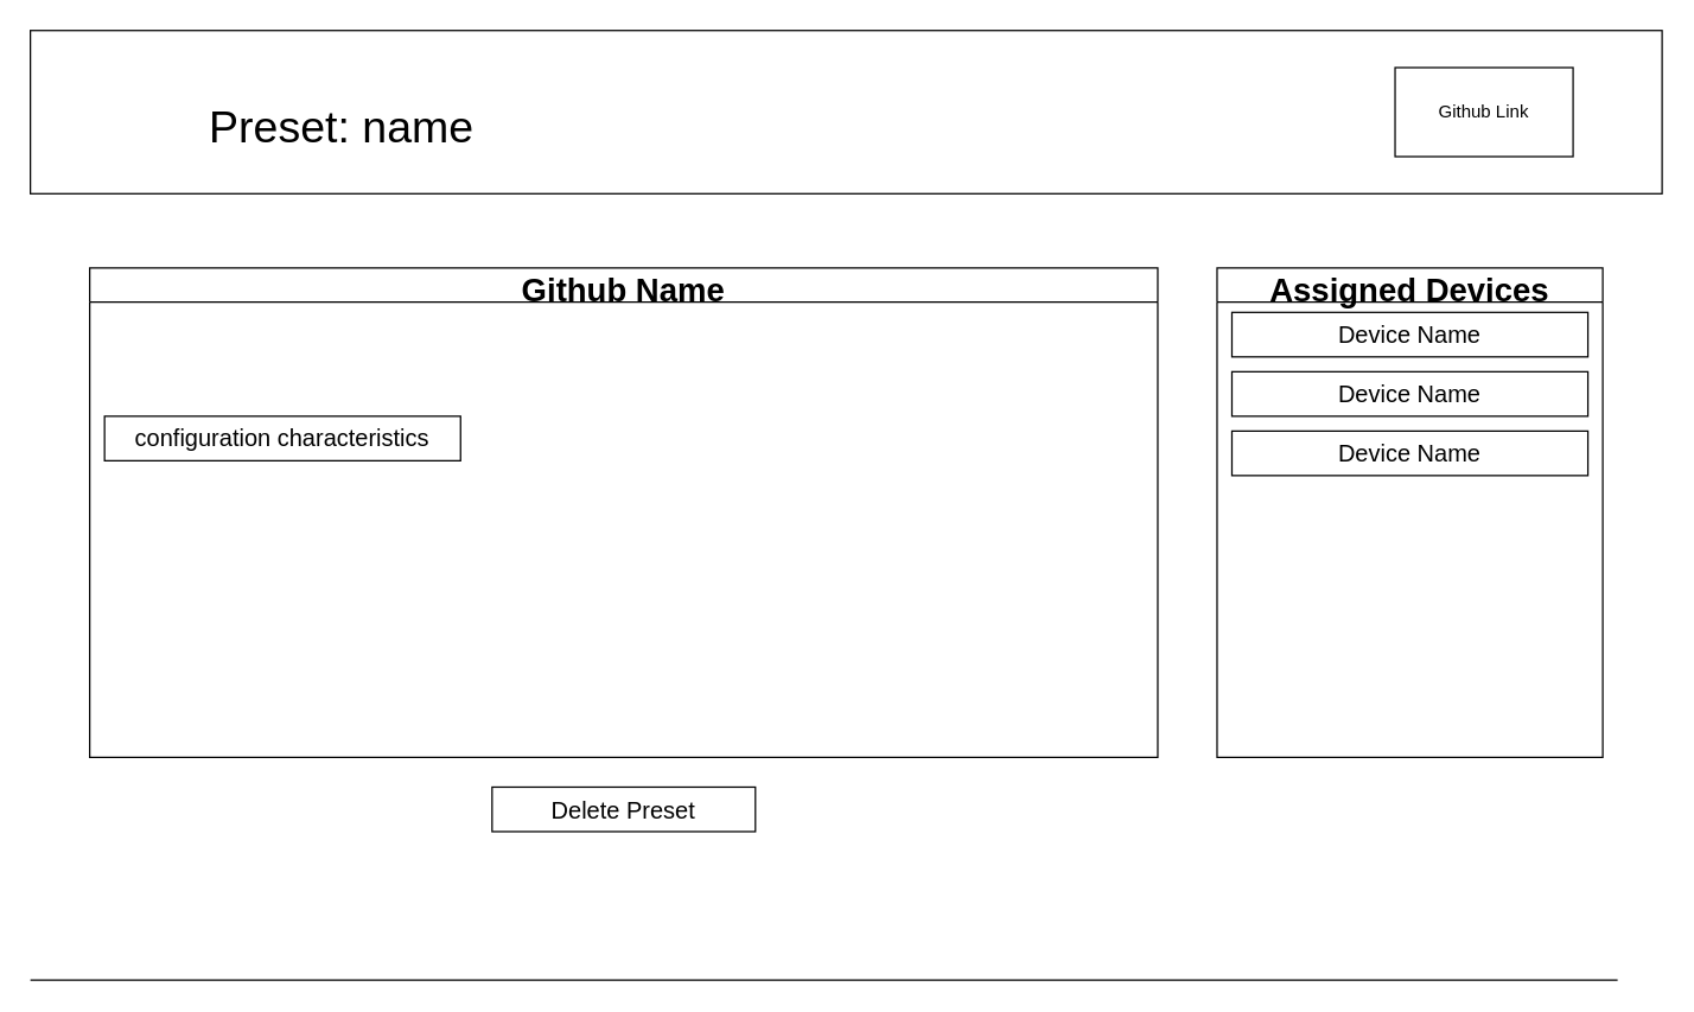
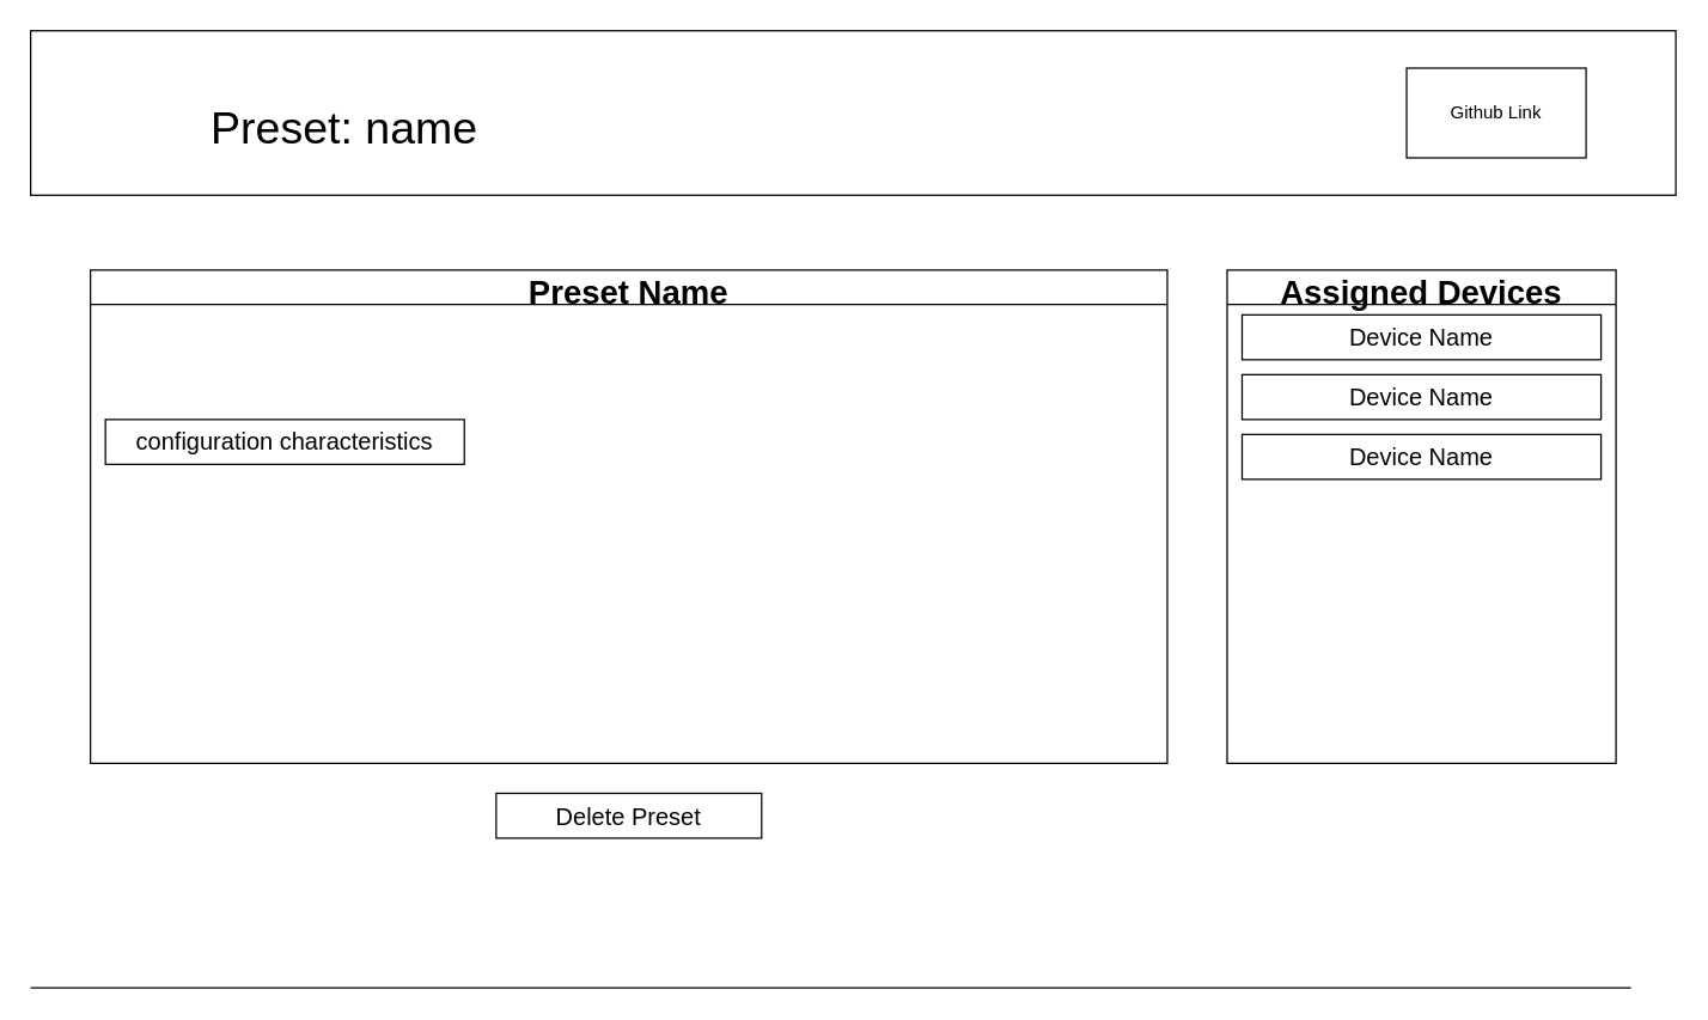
  <mxCell id="0" />
  <mxCell id="1" parent="0" />
  <mxCell id="2" value="" style="rounded=0;whiteSpace=wrap;html=1;" parent="1" vertex="1"><mxGeometry width="1100" height="110" as="geometry" x="20" y="20" /></mxCell>
  <mxCell id="3" value="&lt;font style=&quot;font-size: 30px;&quot;&gt;Preset: name&lt;/font&gt;" style="text;html=1;strokeColor=none;fillColor=none;align=center;verticalAlign=middle;whiteSpace=wrap;rounded=0;" parent="1" vertex="1"><mxGeometry x="80" y="45" width="300" height="80" as="geometry" /></mxCell>
- <mxCell id="4" value="&lt;font style=&quot;font-size: 22px;&quot;&gt;Github Name&lt;/font&gt;" style="swimlane;whiteSpace=wrap;html=1;fontSize=30;" parent="1" vertex="1"><mxGeometry x="60" y="180" width="720" height="330" as="geometry" /></mxCell>
+ <mxCell id="4" value="&lt;font style=&quot;font-size: 22px;&quot;&gt;Preset Name&lt;/font&gt;" style="swimlane;whiteSpace=wrap;html=1;fontSize=30;" parent="1" vertex="1"><mxGeometry x="60" y="180" width="720" height="330" as="geometry" /></mxCell>
  <mxCell id="5" value="configuration characteristics" style="rounded=0;whiteSpace=wrap;html=1;fontSize=16;" parent="4" vertex="1"><mxGeometry x="10" y="100" width="240" height="30" as="geometry" /></mxCell>
  <mxCell id="6" value="&lt;font style=&quot;font-size: 16px;&quot;&gt;Delete Preset&lt;/font&gt;" style="rounded=0;whiteSpace=wrap;html=1;fontSize=22;" parent="1" vertex="1"><mxGeometry x="331.25" y="530" width="177.5" height="30" as="geometry" /></mxCell>
  <mxCell id="7" value="" style="endArrow=none;html=1;fontSize=12;" parent="1" edge="1"><mxGeometry width="50" height="50" relative="1" as="geometry"><mxPoint y="660" as="sourcePoint" x="20" /><mxPoint x="1090" y="660" as="targetPoint" /></mxGeometry></mxCell>
  <mxCell id="8" value="Github Link&lt;br&gt;" style="rounded=0;whiteSpace=wrap;html=1;fontSize=12;" parent="1" vertex="1"><mxGeometry x="940" y="45" width="120" height="60" as="geometry" /></mxCell>
  <mxCell id="9" value="&lt;font style=&quot;font-size: 22px;&quot;&gt;Assigned Devices&lt;/font&gt;" style="swimlane;whiteSpace=wrap;html=1;fontSize=30;startSize=23;" parent="1" vertex="1"><mxGeometry x="820" y="180" width="260" height="330" as="geometry" /></mxCell>
  <mxCell id="10" value="Device Name" style="rounded=0;whiteSpace=wrap;html=1;fontSize=16;" vertex="1" parent="9"><mxGeometry x="10" y="30" width="240" height="30" as="geometry" /></mxCell>
  <mxCell id="11" value="Device Name" style="rounded=0;whiteSpace=wrap;html=1;fontSize=16;" vertex="1" parent="9"><mxGeometry x="10" y="70" width="240" height="30" as="geometry" /></mxCell>
  <mxCell id="12" value="Device Name" style="rounded=0;whiteSpace=wrap;html=1;fontSize=16;" vertex="1" parent="9"><mxGeometry x="10" y="110" width="240" height="30" as="geometry" /></mxCell>
